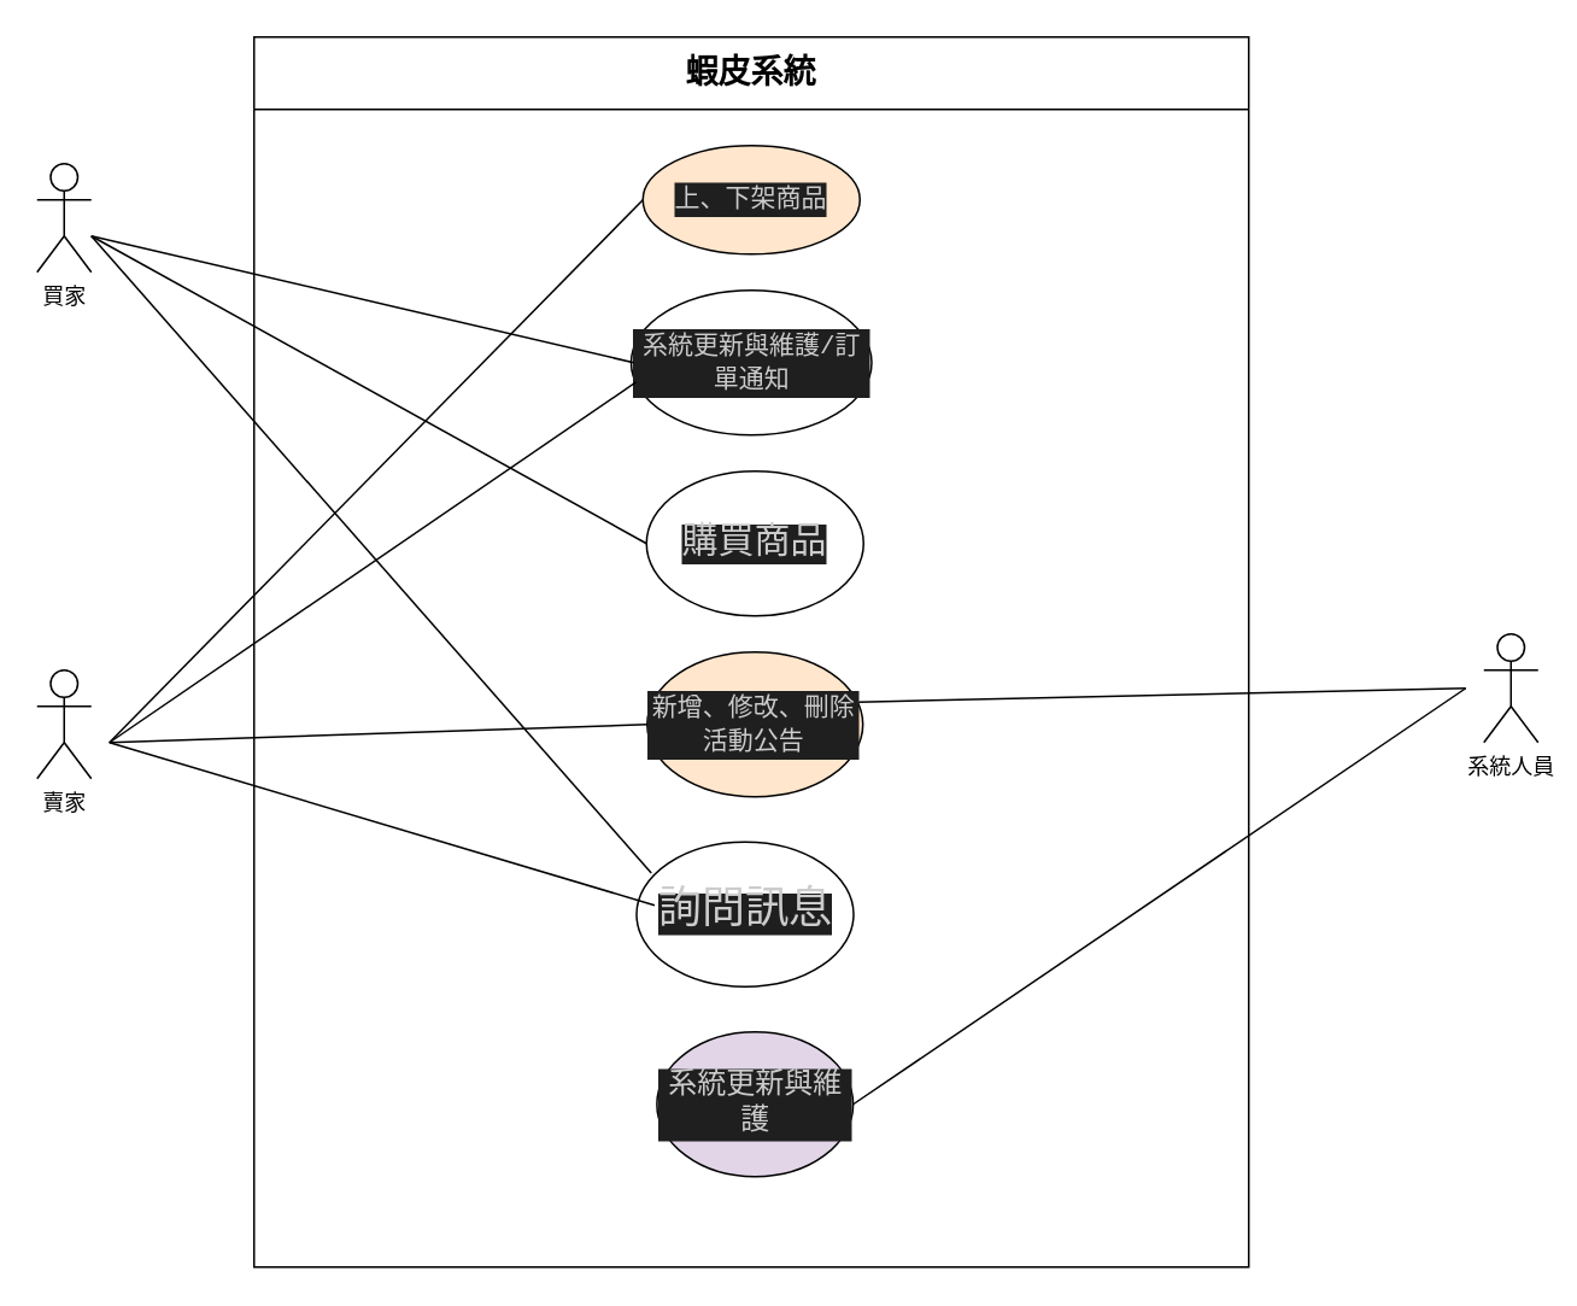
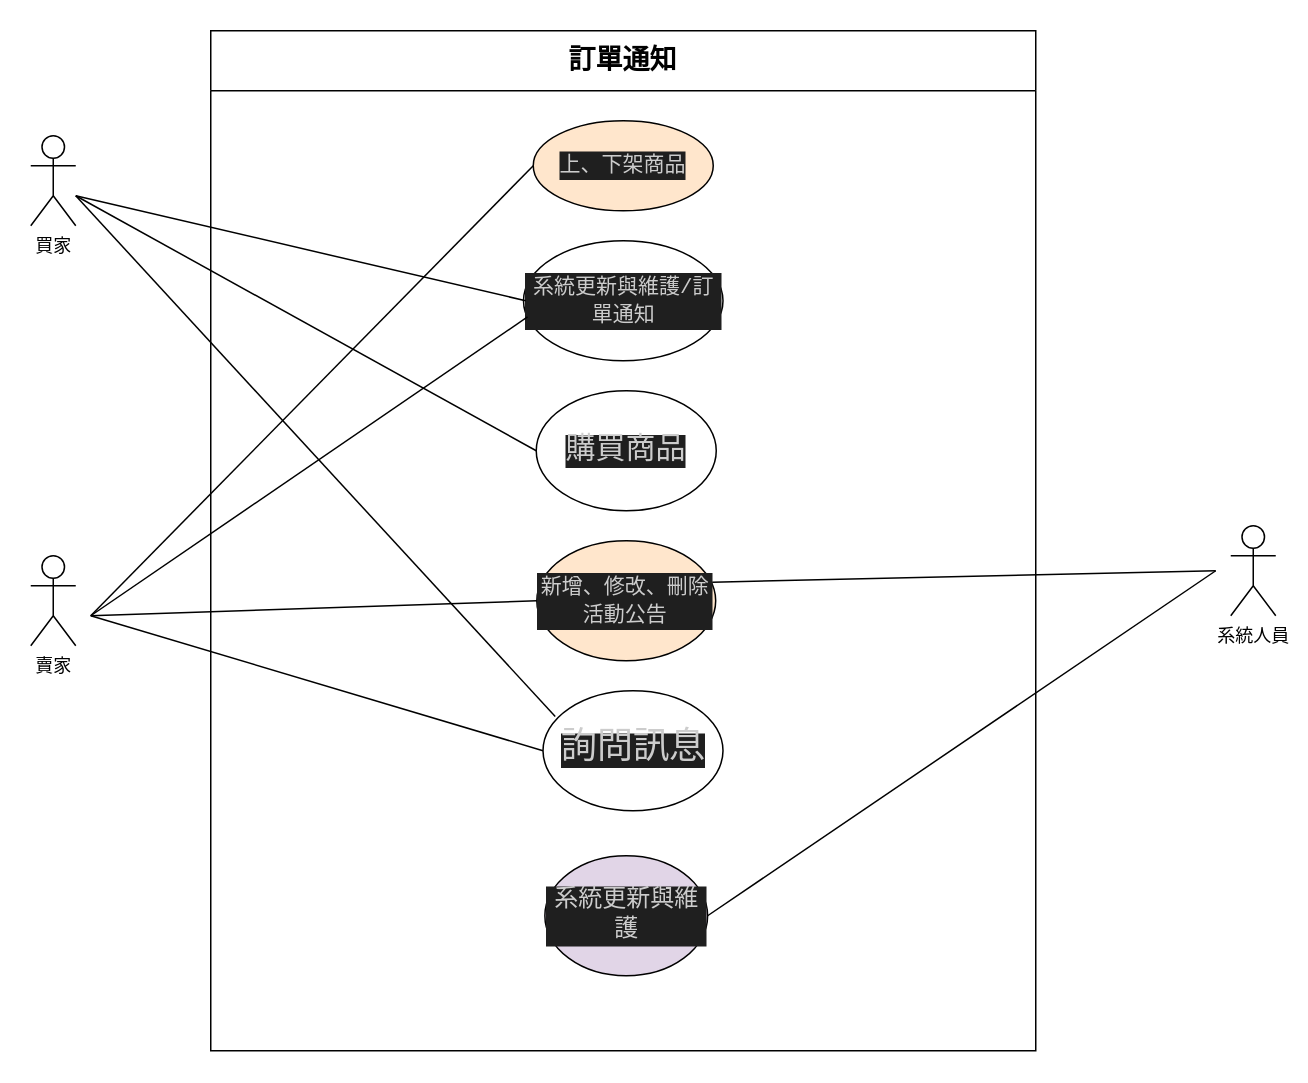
  <mxCell id="0" />
  <mxCell id="1" parent="0" />
- <mxCell id="2" value="&lt;font style=&quot;font-size: 18px;&quot;&gt;蝦皮系統&lt;/font&gt;" style="swimlane;whiteSpace=wrap;html=1;startSize=40;" parent="1" vertex="1"><mxGeometry x="140" y="20" width="550" height="680" as="geometry" /></mxCell>
+ <mxCell id="2" value="&lt;font style=&quot;font-size: 18px;&quot;&gt;訂單通知&lt;/font&gt;" style="swimlane;whiteSpace=wrap;html=1;startSize=40;" parent="1" vertex="1"><mxGeometry x="140" y="20" width="550" height="680" as="geometry" /></mxCell>
  <mxCell id="3" value="&lt;div style=&quot;color: rgb(204, 204, 204); background-color: rgb(31, 31, 31); font-family: Consolas, &amp;quot;Courier New&amp;quot;, monospace; font-size: 14px; line-height: 19px;&quot;&gt;上、下架商品&lt;/div&gt;" style="ellipse;whiteSpace=wrap;html=1;fillColor=#ffe6cc;" parent="2" vertex="1"><mxGeometry x="215" y="60" width="120" height="60" as="geometry" /></mxCell>
  <mxCell id="4" value="&lt;div style=&quot;color: rgb(204, 204, 204); background-color: rgb(31, 31, 31); font-family: Consolas, &amp;quot;Courier New&amp;quot;, monospace; font-size: 14px; line-height: 19px;&quot;&gt;系統更新與維護/訂單通知&lt;/div&gt;" style="ellipse;whiteSpace=wrap;html=1;" parent="2" vertex="1"><mxGeometry x="208.5" y="140" width="133" height="80" as="geometry" /></mxCell>
  <mxCell id="5" value="&lt;div style=&quot;color: rgb(204, 204, 204); background-color: rgb(31, 31, 31); font-family: Consolas, &amp;quot;Courier New&amp;quot;, monospace; line-height: 19px;&quot;&gt;&lt;font style=&quot;font-size: 20px;&quot;&gt;購買商品&lt;/font&gt;&lt;/div&gt;" style="ellipse;whiteSpace=wrap;html=1;" parent="2" vertex="1"><mxGeometry x="217" y="240" width="120" height="80" as="geometry" /></mxCell>
  <mxCell id="6" value="&lt;div style=&quot;color: rgb(204, 204, 204); background-color: rgb(31, 31, 31); font-family: Consolas, &amp;quot;Courier New&amp;quot;, monospace; font-size: 14px; line-height: 19px;&quot;&gt;新增、修改、刪除活動公告&lt;/div&gt;" style="ellipse;whiteSpace=wrap;html=1;fillColor=#ffe6cc;" parent="2" vertex="1"><mxGeometry x="217.37" y="340" width="119.25" height="80" as="geometry" /></mxCell>
- <mxCell id="7" value="&lt;div style=&quot;color: rgb(204, 204, 204); background-color: rgb(31, 31, 31); font-family: Consolas, &amp;quot;Courier New&amp;quot;, monospace; line-height: 19px;&quot;&gt;&lt;font style=&quot;font-size: 24px;&quot;&gt;詢問訊息&lt;/font&gt;&lt;/div&gt;" style="ellipse;whiteSpace=wrap;html=1;" parent="2" vertex="1"><mxGeometry x="211.5" y="445" width="120" height="80" as="geometry" /></mxCell>
+ <mxCell id="7" value="&lt;div style=&quot;color: rgb(204, 204, 204); background-color: rgb(31, 31, 31); font-family: Consolas, &amp;quot;Courier New&amp;quot;, monospace; line-height: 19px;&quot;&gt;&lt;font style=&quot;font-size: 24px;&quot;&gt;詢問訊息&lt;/font&gt;&lt;/div&gt;" style="ellipse;whiteSpace=wrap;html=1;" parent="2" vertex="1"><mxGeometry x="221.5" y="440" width="120" height="80" as="geometry" /></mxCell>
  <mxCell id="8" value="&lt;div style=&quot;color: rgb(204, 204, 204); background-color: rgb(31, 31, 31); font-family: Consolas, &amp;quot;Courier New&amp;quot;, monospace; line-height: 19px;&quot;&gt;&lt;font style=&quot;font-size: 16px;&quot;&gt;系統更新與維護&lt;/font&gt;&lt;/div&gt;" style="ellipse;whiteSpace=wrap;html=1;fillColor=#e1d5e7;" parent="2" vertex="1"><mxGeometry x="222.75" y="550" width="108.5" height="80" as="geometry" /></mxCell>
  <mxCell id="9" value="" style="endArrow=none;html=1;entryX=0;entryY=0.5;entryDx=0;entryDy=0;" edge="1" parent="2" target="6"><mxGeometry width="50" height="50" relative="1" as="geometry"><mxPoint x="-80" y="390" as="sourcePoint" /><mxPoint x="208.5" y="385" as="targetPoint" /></mxGeometry></mxCell>
  <mxCell id="10" value="" style="endArrow=none;html=1;entryX=0;entryY=0.5;entryDx=0;entryDy=0;" edge="1" parent="2" target="3"><mxGeometry width="50" height="50" relative="1" as="geometry"><mxPoint x="-80" y="390" as="sourcePoint" /><mxPoint x="208.5" y="100" as="targetPoint" /></mxGeometry></mxCell>
  <mxCell id="11" value="" style="endArrow=none;html=1;entryX=0.011;entryY=0.5;entryDx=0;entryDy=0;entryPerimeter=0;" edge="1" parent="2" target="4"><mxGeometry width="50" height="50" relative="1" as="geometry"><mxPoint x="-90" y="110" as="sourcePoint" /><mxPoint x="200" y="180" as="targetPoint" /></mxGeometry></mxCell>
  <mxCell id="12" value="" style="endArrow=none;html=1;entryX=0;entryY=0.5;entryDx=0;entryDy=0;" edge="1" parent="2" target="5"><mxGeometry width="50" height="50" relative="1" as="geometry"><mxPoint x="-90" y="110" as="sourcePoint" /><mxPoint x="208.5" y="280" as="targetPoint" /></mxGeometry></mxCell>
  <mxCell id="13" value="" style="endArrow=none;html=1;" edge="1" parent="2"><mxGeometry width="50" height="50" relative="1" as="geometry"><mxPoint x="-80" y="390" as="sourcePoint" /><mxPoint x="221.5" y="480" as="targetPoint" /></mxGeometry></mxCell>
  <mxCell id="14" value="" style="endArrow=none;html=1;exitX=0.981;exitY=0.345;exitDx=0;exitDy=0;exitPerimeter=0;" edge="1" parent="2" source="6"><mxGeometry width="50" height="50" relative="1" as="geometry"><mxPoint x="341.5" y="380" as="sourcePoint" /><mxPoint x="670" y="360" as="targetPoint" /></mxGeometry></mxCell>
  <mxCell id="15" value="系統人員" style="shape=umlActor;verticalLabelPosition=bottom;verticalAlign=top;html=1;outlineConnect=0;" parent="1" vertex="1"><mxGeometry x="820" y="350" width="30" height="60" as="geometry" /></mxCell>
  <mxCell id="16" value="賣家" style="shape=umlActor;verticalLabelPosition=bottom;verticalAlign=top;html=1;outlineConnect=0;" parent="1" vertex="1"><mxGeometry x="20" y="370" width="30" height="60" as="geometry" /></mxCell>
  <mxCell id="17" value="買家" style="shape=umlActor;verticalLabelPosition=bottom;verticalAlign=top;html=1;outlineConnect=0;" parent="1" vertex="1"><mxGeometry x="20" y="90" width="30" height="60" as="geometry" /></mxCell>
  <mxCell id="18" value="" style="endArrow=none;html=1;entryX=0.068;entryY=0.215;entryDx=0;entryDy=0;entryPerimeter=0;" edge="1" parent="1" target="7"><mxGeometry width="50" height="50" relative="1" as="geometry"><mxPoint x="50" y="130" as="sourcePoint" /><mxPoint x="370" y="490" as="targetPoint" /></mxGeometry></mxCell>
  <mxCell id="19" value="" style="endArrow=none;html=1;entryX=0.02;entryY=0.635;entryDx=0;entryDy=0;entryPerimeter=0;" edge="1" parent="1" target="4"><mxGeometry width="50" height="50" relative="1" as="geometry"><mxPoint x="60" y="410" as="sourcePoint" /><mxPoint x="340" y="220" as="targetPoint" /></mxGeometry></mxCell>
  <mxCell id="20" value="" style="endArrow=none;html=1;exitX=1;exitY=0.5;exitDx=0;exitDy=0;" edge="1" parent="1" source="8"><mxGeometry width="50" height="50" relative="1" as="geometry"><mxPoint x="760" y="440" as="sourcePoint" /><mxPoint x="810" y="380" as="targetPoint" /></mxGeometry></mxCell>
